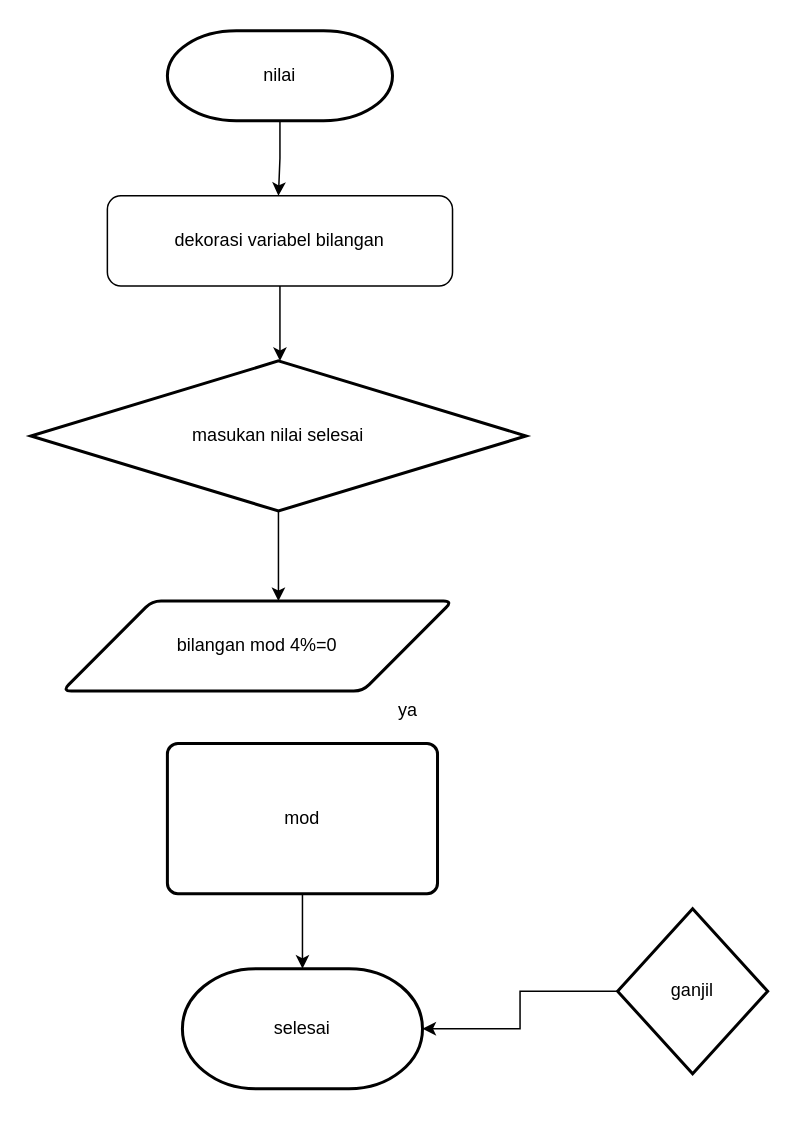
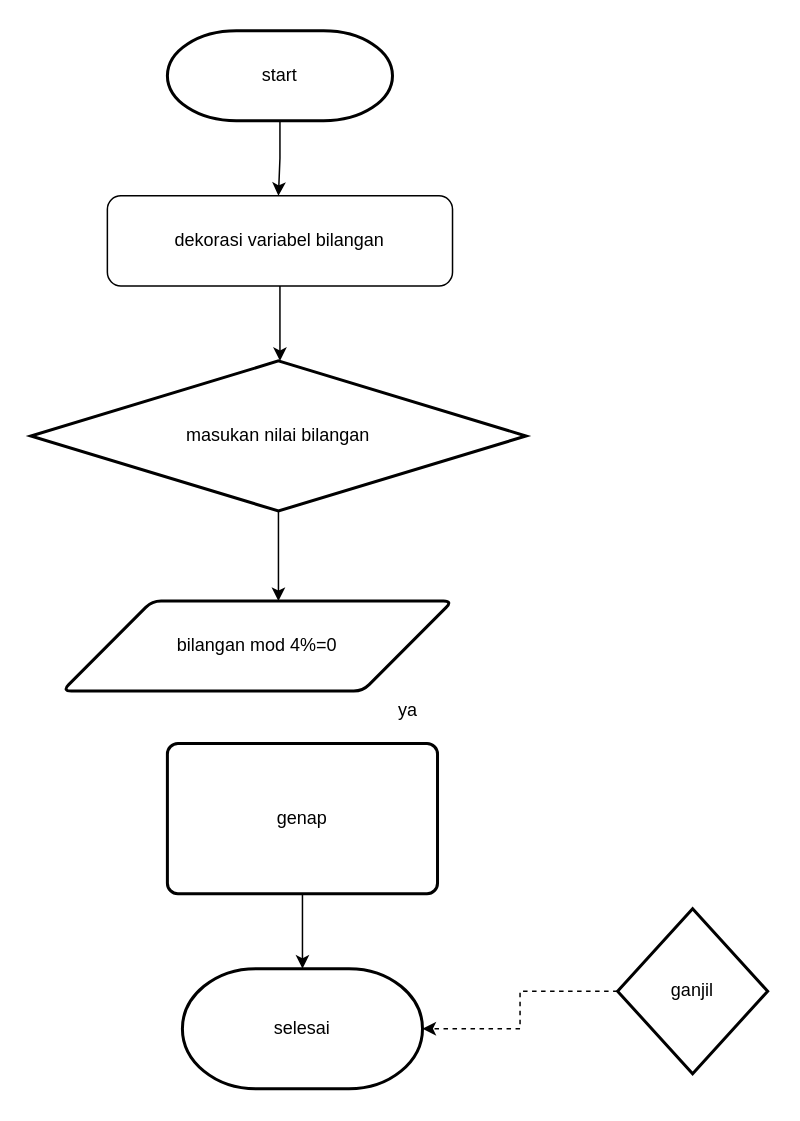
  <mxCell id="0" />
  <mxCell id="1" parent="0" />
  <mxCell id="2" style="edgeStyle=orthogonalEdgeStyle;rounded=0;orthogonalLoop=1;jettySize=auto;html=1;exitX=0.5;exitY=1;exitDx=0;exitDy=0;exitPerimeter=0;" parent="1" source="3" edge="1"><mxGeometry relative="1" as="geometry"><mxPoint x="185" y="130" as="targetPoint" /></mxGeometry></mxCell>
- <mxCell id="3" value="nilai" style="strokeWidth=2;html=1;shape=mxgraph.flowchart.terminator;whiteSpace=wrap;" parent="1" vertex="1"><mxGeometry x="111" y="20" width="150" height="60" as="geometry" /></mxCell>
+ <mxCell id="3" value="start" style="strokeWidth=2;html=1;shape=mxgraph.flowchart.terminator;whiteSpace=wrap;" parent="1" vertex="1"><mxGeometry x="111" y="20" width="150" height="60" as="geometry" /></mxCell>
  <mxCell id="4" style="edgeStyle=orthogonalEdgeStyle;rounded=0;orthogonalLoop=1;jettySize=auto;html=1;exitX=0.5;exitY=1;exitDx=0;exitDy=0;" parent="1" source="5" edge="1"><mxGeometry relative="1" as="geometry"><mxPoint x="186" y="240" as="targetPoint" /></mxGeometry></mxCell>
  <mxCell id="5" value="dekorasi variabel bilangan " style="rounded=1;whiteSpace=wrap;html=1;" parent="1" vertex="1"><mxGeometry x="71" y="130" width="230" height="60" as="geometry" /></mxCell>
  <mxCell id="6" style="edgeStyle=orthogonalEdgeStyle;rounded=0;orthogonalLoop=1;jettySize=auto;html=1;exitX=0.5;exitY=1;exitDx=0;exitDy=0;exitPerimeter=0;" parent="1" source="7" edge="1"><mxGeometry relative="1" as="geometry"><mxPoint x="185" y="400" as="targetPoint" /></mxGeometry></mxCell>
- <mxCell id="7" value="masukan nilai selesai " style="strokeWidth=2;html=1;shape=mxgraph.flowchart.decision;whiteSpace=wrap;" parent="1" vertex="1"><mxGeometry x="20" y="240" width="330" height="100" as="geometry" /></mxCell>
+ <mxCell id="7" value="masukan nilai bilangan " style="strokeWidth=2;html=1;shape=mxgraph.flowchart.decision;whiteSpace=wrap;" parent="1" vertex="1"><mxGeometry x="20" y="240" width="330" height="100" as="geometry" /></mxCell>
  <mxCell id="8" value="ganjil" style="strokeWidth=2;html=1;shape=mxgraph.flowchart.decision;whiteSpace=wrap;" parent="1" vertex="1"><mxGeometry x="411" y="605" width="100" height="110" as="geometry" /></mxCell>
  <mxCell id="9" style="edgeStyle=orthogonalEdgeStyle;rounded=0;orthogonalLoop=1;jettySize=auto;html=1;exitX=0.5;exitY=1;exitDx=0;exitDy=0;" parent="1" source="10" target="12" edge="1"><mxGeometry relative="1" as="geometry"><mxPoint x="201" y="650" as="targetPoint" /></mxGeometry></mxCell>
- <mxCell id="10" value="mod" style="rounded=1;whiteSpace=wrap;html=1;absoluteArcSize=1;arcSize=14;strokeWidth=2;" parent="1" vertex="1"><mxGeometry x="111" y="495" width="180" height="100" as="geometry" /></mxCell>
+ <mxCell id="10" value="genap" style="rounded=1;whiteSpace=wrap;html=1;absoluteArcSize=1;arcSize=14;strokeWidth=2;" parent="1" vertex="1"><mxGeometry x="111" y="495" width="180" height="100" as="geometry" /></mxCell>
  <mxCell id="11" value="bilangan mod 4%=0" style="shape=parallelogram;html=1;strokeWidth=2;perimeter=parallelogramPerimeter;whiteSpace=wrap;rounded=1;arcSize=12;size=0.23;" parent="1" vertex="1"><mxGeometry x="41" y="400" width="260" height="60" as="geometry" /></mxCell>
  <mxCell id="12" value="selesai" style="strokeWidth=2;html=1;shape=mxgraph.flowchart.terminator;whiteSpace=wrap;" parent="1" vertex="1"><mxGeometry x="121" y="645" width="160" height="80" as="geometry" /></mxCell>
- <mxCell id="13" style="edgeStyle=orthogonalEdgeStyle;rounded=0;orthogonalLoop=1;jettySize=auto;html=1;exitX=0;exitY=0.5;exitDx=0;exitDy=0;exitPerimeter=0;entryX=1;entryY=0.5;entryDx=0;entryDy=0;entryPerimeter=0;" parent="1" source="8" target="12" edge="1"><mxGeometry relative="1" as="geometry" /></mxCell>
+ <mxCell id="13" style="edgeStyle=orthogonalEdgeStyle;rounded=0;orthogonalLoop=1;jettySize=auto;html=1;exitX=0;exitY=0.5;exitDx=0;exitDy=0;exitPerimeter=0;entryX=1;entryY=0.5;entryDx=0;entryDy=0;entryPerimeter=0;dashed=1;" parent="1" source="8" target="12" edge="1"><mxGeometry relative="1" as="geometry" /></mxCell>
  <mxCell id="14" value="ya" style="text;html=1;align=center;verticalAlign=middle;resizable=0;points=[];autosize=1;strokeColor=none;fillColor=none;" parent="1" vertex="1"><mxGeometry x="251" y="458" width="40" height="30" as="geometry" /></mxCell>
